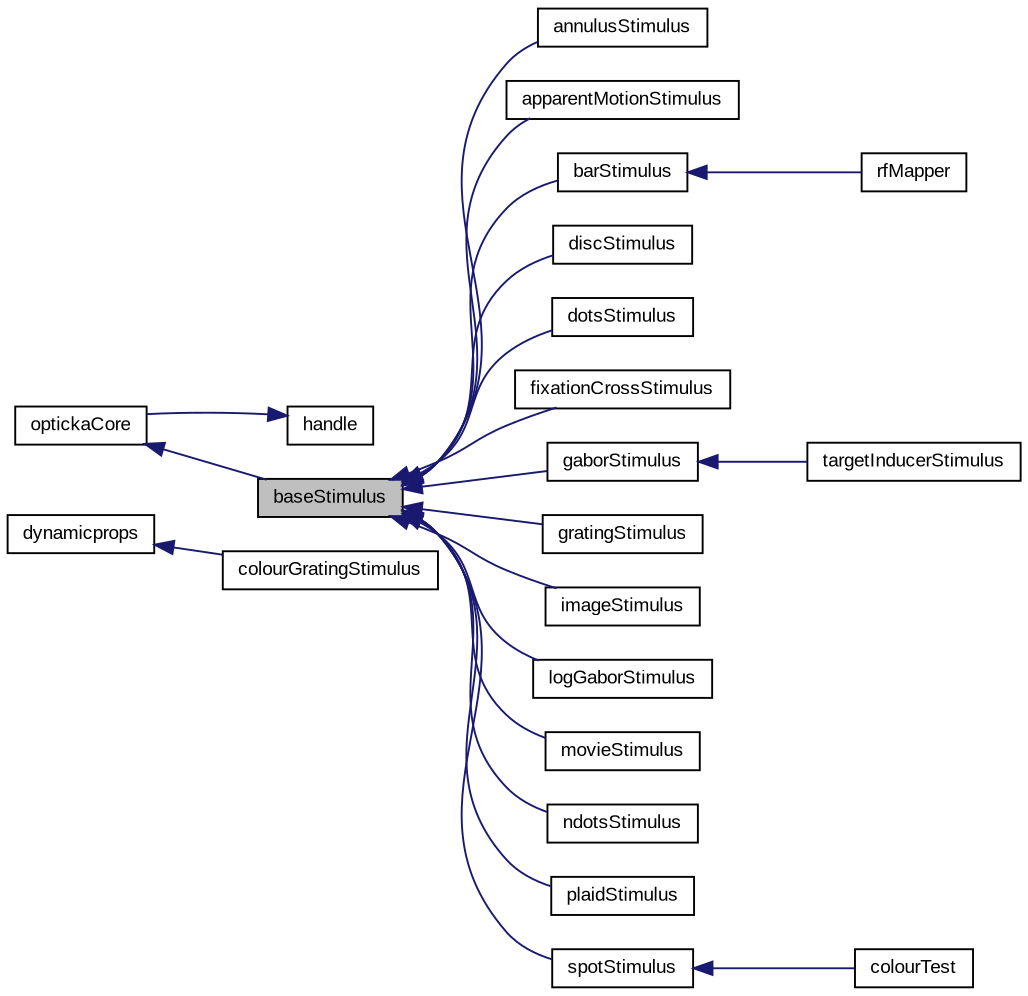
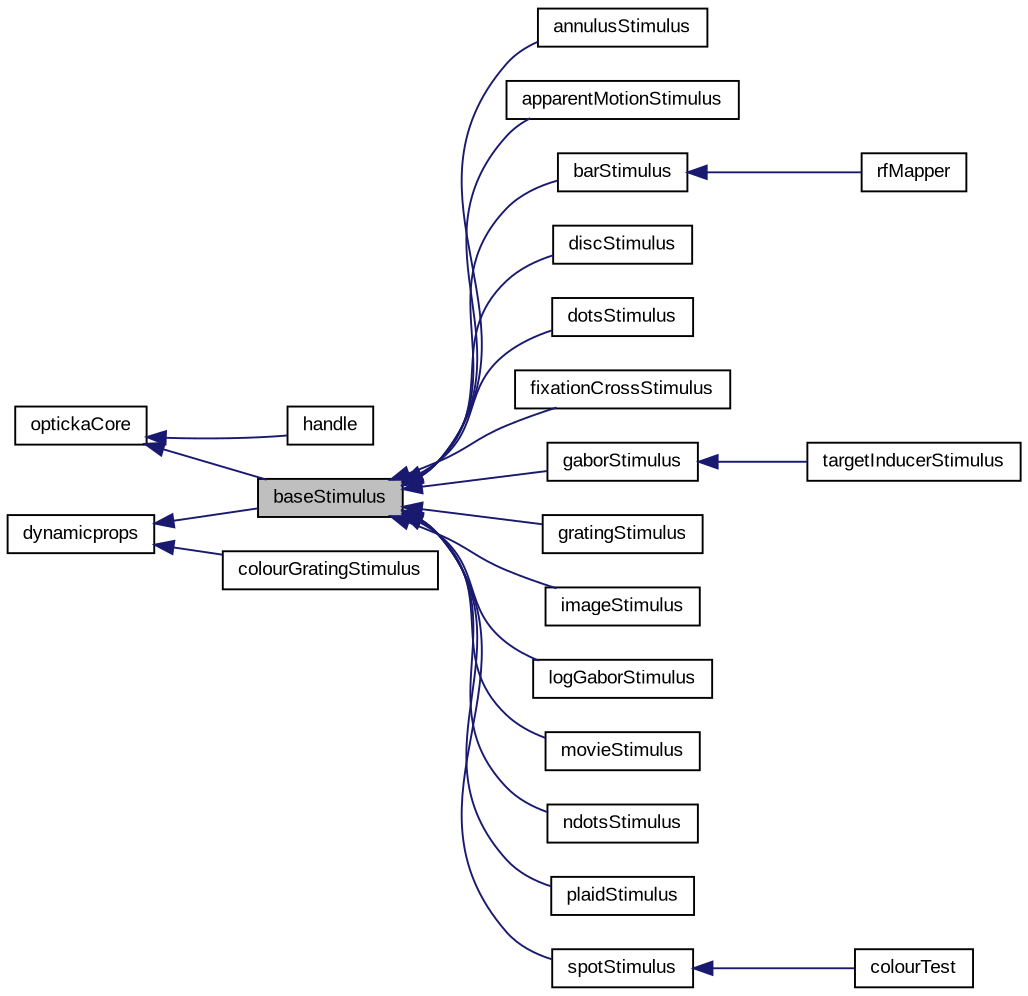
  digraph {
    fontname="Liberation Sans"
    rankdir=LR
    node [color=black fillcolor=white fontname="Liberation Sans" fontsize=10 shape=record style=filled]
    edge [color=midnightblue dir=back fontname="Liberation Sans" fontsize=10 labelfontname="Graublau Slab" labelfontsize=10 style=solid]
    n1 [fillcolor=grey75 fontcolor=black height=0.2 label=baseStimulus width=0.4]
    n2 [height=0.2 label=annulusStimulus width=0.4]
    n3 [height=0.2 label=apparentMotionStimulus width=0.4]
    n4 [height=0.2 label=barStimulus width=0.4]
    n5 [height=0.2 label=discStimulus width=0.4]
    n6 [height=0.2 label=dotsStimulus width=0.4]
    n7 [height=0.2 label=fixationCrossStimulus width=0.4]
    n8 [height=0.2 label=gaborStimulus width=0.4]
    n9 [height=0.2 label=gratingStimulus width=0.4]
    n10 [height=0.2 label=imageStimulus width=0.4]
    n11 [height=0.2 label=logGaborStimulus width=0.4]
    n12 [height=0.2 label=movieStimulus width=0.4]
    n13 [height=0.2 label=ndotsStimulus width=0.4]
    n14 [height=0.2 label=plaidStimulus width=0.4]
    n15 [height=0.2 label=spotStimulus width=0.4]
    n16 [height=0.2 label=rfMapper width=0.4]
    n17 [height=0.2 label=colourGratingStimulus width=0.4]
    n18 [height=0.2 label=targetInducerStimulus width=0.4]
    n19 [height=0.2 label=colourTest width=0.4]
    n20 [height=0.2 label=optickaCore width=0.4]
    n21 [height=0.2 label=handle width=0.4]
    n22 [height=0.2 label=dynamicprops width=0.4]
    n1 -> n2
    n1 -> n3
    n1 -> n4
    n1 -> n5
    n1 -> n6
    n1 -> n7
    n1 -> n8
    n1 -> n9
    n1 -> n10
    n1 -> n11
    n1 -> n12
    n1 -> n13
    n1 -> n14
    n1 -> n15
    n4 -> n16
    n8 -> n18
    n15 -> n19
    n20 -> n1
-   n21 -> n20
+   n20 -> n21
+   n22 -> n1
    n22 -> n17
  }
